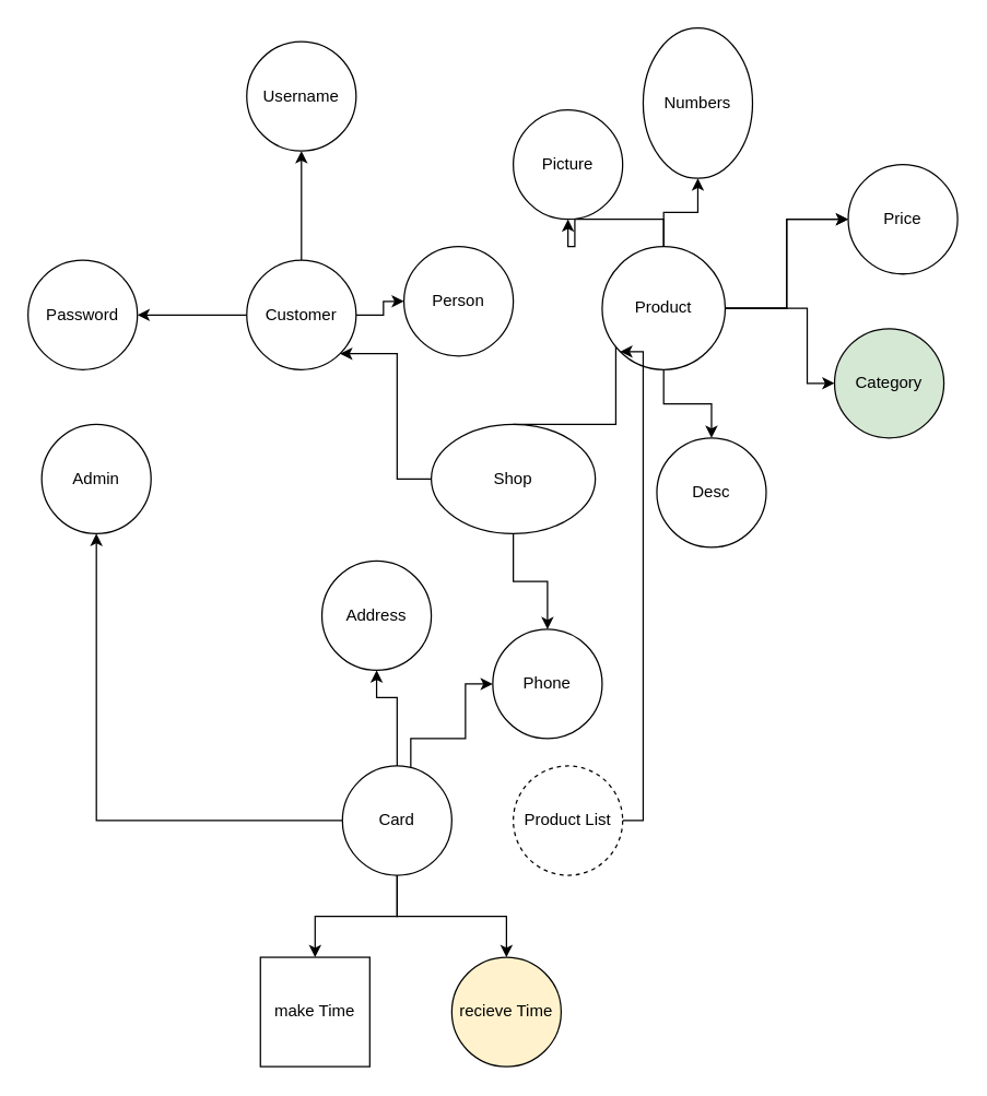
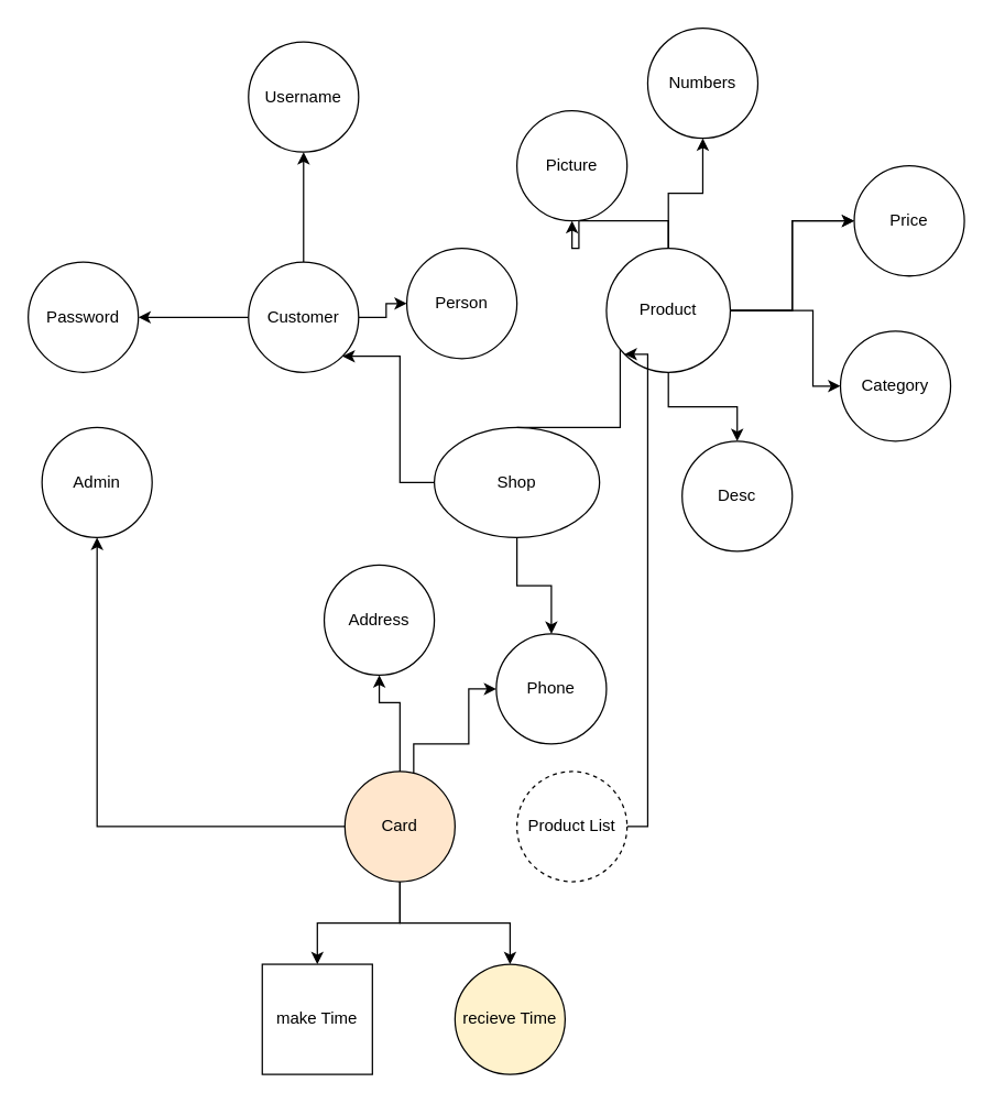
  <mxCell id="0" />
  <mxCell id="1" parent="0" />
  <mxCell id="2" style="edgeStyle=orthogonalEdgeStyle;rounded=0;orthogonalLoop=1;jettySize=auto;html=1;entryX=1;entryY=1;entryDx=0;entryDy=0;" edge="1" parent="1" source="5" target="9"><mxGeometry relative="1" as="geometry"><Array as="points"><mxPoint x="290" y="350" /><mxPoint x="290" y="258" /></Array></mxGeometry></mxCell>
  <mxCell id="3" style="edgeStyle=orthogonalEdgeStyle;rounded=0;orthogonalLoop=1;jettySize=auto;html=1;entryX=0.088;entryY=0.775;entryDx=0;entryDy=0;entryPerimeter=0;" edge="1" parent="1" source="5" target="16"><mxGeometry relative="1" as="geometry"><Array as="points"><mxPoint x="450" y="310" /><mxPoint x="450" y="242" /></Array></mxGeometry></mxCell>
  <mxCell id="4" style="edgeStyle=orthogonalEdgeStyle;rounded=0;orthogonalLoop=1;jettySize=auto;html=1;" edge="1" parent="1" source="5" target="35"><mxGeometry relative="1" as="geometry"><mxPoint x="60" y="350" as="targetPoint" /></mxGeometry></mxCell>
  <mxCell id="5" value="Shop" style="ellipse;whiteSpace=wrap;html=1;" vertex="1" parent="1"><mxGeometry x="315" y="310" width="120" height="80" as="geometry" /></mxCell>
  <mxCell id="6" value="" style="edgeStyle=orthogonalEdgeStyle;rounded=0;orthogonalLoop=1;jettySize=auto;html=1;" edge="1" parent="1" source="9" target="21"><mxGeometry relative="1" as="geometry" /></mxCell>
  <mxCell id="7" value="" style="edgeStyle=orthogonalEdgeStyle;rounded=0;orthogonalLoop=1;jettySize=auto;html=1;" edge="1" parent="1" source="9" target="22"><mxGeometry relative="1" as="geometry" /></mxCell>
  <mxCell id="8" value="" style="edgeStyle=orthogonalEdgeStyle;rounded=0;orthogonalLoop=1;jettySize=auto;html=1;" edge="1" parent="1" source="9" target="23"><mxGeometry relative="1" as="geometry" /></mxCell>
  <mxCell id="9" value="Customer" style="ellipse;whiteSpace=wrap;html=1;aspect=fixed;" vertex="1" parent="1"><mxGeometry x="180" y="190" width="80" height="80" as="geometry" /></mxCell>
  <mxCell id="10" value="" style="edgeStyle=orthogonalEdgeStyle;rounded=0;orthogonalLoop=1;jettySize=auto;html=1;" edge="1" parent="1" source="16" target="17"><mxGeometry relative="1" as="geometry" /></mxCell>
  <mxCell id="11" value="" style="edgeStyle=orthogonalEdgeStyle;rounded=0;orthogonalLoop=1;jettySize=auto;html=1;" edge="1" parent="1" source="16" target="18"><mxGeometry relative="1" as="geometry" /></mxCell>
  <mxCell id="12" style="edgeStyle=orthogonalEdgeStyle;rounded=0;orthogonalLoop=1;jettySize=auto;html=1;entryX=0.5;entryY=0;entryDx=0;entryDy=0;" edge="1" parent="1" source="16" target="19"><mxGeometry relative="1" as="geometry" /></mxCell>
  <mxCell id="13" value="" style="edgeStyle=orthogonalEdgeStyle;rounded=0;orthogonalLoop=1;jettySize=auto;html=1;" edge="1" parent="1" source="16" target="20"><mxGeometry relative="1" as="geometry" /></mxCell>
  <mxCell id="14" value="" style="edgeStyle=orthogonalEdgeStyle;rounded=0;orthogonalLoop=1;jettySize=auto;html=1;" edge="1" parent="1" source="16" target="17"><mxGeometry relative="1" as="geometry" /></mxCell>
  <mxCell id="15" style="edgeStyle=orthogonalEdgeStyle;rounded=0;orthogonalLoop=1;jettySize=auto;html=1;" edge="1" parent="1" source="16" target="24"><mxGeometry relative="1" as="geometry"><mxPoint x="610" y="270" as="targetPoint" /><Array as="points"><mxPoint x="590" y="225" /><mxPoint x="590" y="280" /></Array></mxGeometry></mxCell>
  <mxCell id="16" value="Product" style="ellipse;whiteSpace=wrap;html=1;aspect=fixed;" vertex="1" parent="1"><mxGeometry x="440" y="180" width="90" height="90" as="geometry" /></mxCell>
  <mxCell id="17" value="Price" style="ellipse;whiteSpace=wrap;html=1;" vertex="1" parent="1"><mxGeometry x="620" y="120" width="80" height="80" as="geometry" /></mxCell>
- <mxCell id="18" value="Numbers" style="ellipse;whiteSpace=wrap;html=1;" vertex="1" parent="1"><mxGeometry x="470" y="20" width="80" height="110" as="geometry" /></mxCell>
- <mxCell id="19" value="Desc" style="ellipse;whiteSpace=wrap;html=1;" vertex="1" parent="1"><mxGeometry x="480" y="320" width="80" height="80" as="geometry" /></mxCell>
+ <mxCell id="18" value="Numbers" style="ellipse;whiteSpace=wrap;html=1;" vertex="1" parent="1"><mxGeometry x="470" y="20" width="80" height="80" as="geometry" /></mxCell>
+ <mxCell id="19" value="Desc" style="ellipse;whiteSpace=wrap;html=1;" vertex="1" parent="1"><mxGeometry x="495" y="320" width="80" height="80" as="geometry" /></mxCell>
  <mxCell id="20" value="Picture" style="ellipse;whiteSpace=wrap;html=1;" vertex="1" parent="1"><mxGeometry x="375" y="80" width="80" height="80" as="geometry" /></mxCell>
  <mxCell id="21" value="Username" style="ellipse;whiteSpace=wrap;html=1;" vertex="1" parent="1"><mxGeometry x="180" y="30" width="80" height="80" as="geometry" /></mxCell>
  <mxCell id="22" value="Password" style="ellipse;whiteSpace=wrap;html=1;" vertex="1" parent="1"><mxGeometry x="20" y="190" width="80" height="80" as="geometry" /></mxCell>
  <mxCell id="23" value="Person" style="ellipse;whiteSpace=wrap;html=1;aspect=fixed;" vertex="1" parent="1"><mxGeometry x="295" y="180" width="80" height="80" as="geometry" /></mxCell>
- <mxCell id="24" value="Category" style="ellipse;whiteSpace=wrap;html=1;aspect=fixed;fillColor=#d5e8d4;" vertex="1" parent="1"><mxGeometry x="610" y="240" width="80" height="80" as="geometry" /></mxCell>
+ <mxCell id="24" value="Category" style="ellipse;whiteSpace=wrap;html=1;aspect=fixed;" vertex="1" parent="1"><mxGeometry x="610" y="240" width="80" height="80" as="geometry" /></mxCell>
  <mxCell id="25" value="" style="edgeStyle=orthogonalEdgeStyle;rounded=0;orthogonalLoop=1;jettySize=auto;html=1;" edge="1" parent="1" source="30" target="31"><mxGeometry relative="1" as="geometry" /></mxCell>
  <mxCell id="26" style="edgeStyle=orthogonalEdgeStyle;rounded=0;orthogonalLoop=1;jettySize=auto;html=1;" edge="1" parent="1" source="30" target="32"><mxGeometry relative="1" as="geometry"><mxPoint x="370" y="690" as="targetPoint" /></mxGeometry></mxCell>
  <mxCell id="27" style="edgeStyle=orthogonalEdgeStyle;rounded=0;orthogonalLoop=1;jettySize=auto;html=1;" edge="1" parent="1" source="30" target="37"><mxGeometry relative="1" as="geometry" /></mxCell>
  <mxCell id="28" style="edgeStyle=orthogonalEdgeStyle;rounded=0;orthogonalLoop=1;jettySize=auto;html=1;entryX=0;entryY=0.5;entryDx=0;entryDy=0;" edge="1" parent="1" source="30" target="35"><mxGeometry relative="1" as="geometry"><Array as="points"><mxPoint x="300" y="540" /><mxPoint x="340" y="540" /><mxPoint x="340" y="500" /></Array></mxGeometry></mxCell>
  <mxCell id="29" style="edgeStyle=orthogonalEdgeStyle;rounded=0;orthogonalLoop=1;jettySize=auto;html=1;entryX=0.5;entryY=1;entryDx=0;entryDy=0;" edge="1" parent="1" source="30" target="36"><mxGeometry relative="1" as="geometry"><Array as="points"><mxPoint x="290" y="510" /><mxPoint x="275" y="510" /></Array></mxGeometry></mxCell>
- <mxCell id="30" value="Card" style="ellipse;whiteSpace=wrap;html=1;aspect=fixed;" vertex="1" parent="1"><mxGeometry x="250" y="560" width="80" height="80" as="geometry" /></mxCell>
+ <mxCell id="30" value="Card" style="ellipse;whiteSpace=wrap;html=1;aspect=fixed;fillColor=#ffe6cc;" vertex="1" parent="1"><mxGeometry x="250" y="560" width="80" height="80" as="geometry" /></mxCell>
  <mxCell id="31" value="make Time" style="whiteSpace=wrap;html=1;rounded=0;" vertex="1" parent="1"><mxGeometry x="190" y="700" width="80" height="80" as="geometry" /></mxCell>
  <mxCell id="32" value="recieve Time" style="ellipse;whiteSpace=wrap;html=1;aspect=fixed;fillColor=#fff2cc;" vertex="1" parent="1"><mxGeometry x="330" y="700" width="80" height="80" as="geometry" /></mxCell>
  <mxCell id="33" style="edgeStyle=orthogonalEdgeStyle;rounded=0;orthogonalLoop=1;jettySize=auto;html=1;entryX=0;entryY=1;entryDx=0;entryDy=0;" edge="1" parent="1" source="34" target="16"><mxGeometry relative="1" as="geometry"><Array as="points"><mxPoint x="470" y="600" /><mxPoint x="470" y="257" /></Array></mxGeometry></mxCell>
  <mxCell id="34" value="Product List" style="ellipse;whiteSpace=wrap;html=1;aspect=fixed;dashed=1;" vertex="1" parent="1"><mxGeometry x="375" y="560" width="80" height="80" as="geometry" /></mxCell>
  <mxCell id="35" value="Phone" style="ellipse;whiteSpace=wrap;html=1;aspect=fixed;" vertex="1" parent="1"><mxGeometry x="360" y="460" width="80" height="80" as="geometry" /></mxCell>
  <mxCell id="36" value="Address" style="ellipse;whiteSpace=wrap;html=1;aspect=fixed;" vertex="1" parent="1"><mxGeometry x="235" y="410" width="80" height="80" as="geometry" /></mxCell>
  <mxCell id="37" value="Admin" style="ellipse;whiteSpace=wrap;html=1;aspect=fixed;" vertex="1" parent="1"><mxGeometry x="30" y="310" width="80" height="80" as="geometry" /></mxCell>
